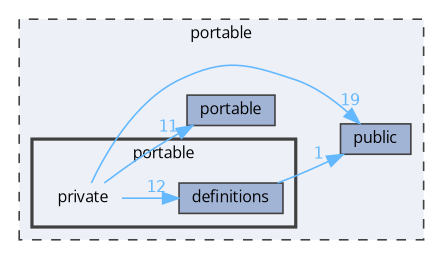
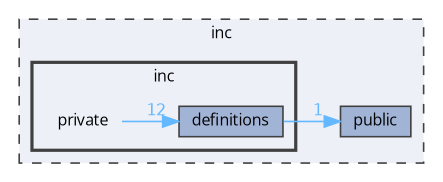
  digraph {
    compound=true
    rankdir=LR
    fontname="Open Sans"
    node [fontname="Open Sans" fontsize=10 shape=box color=grey25 fillcolor="#a2b4d6" style=filled]
    edge [color=steelblue1 fontcolor=steelblue1 fontname="Open Sans" fontsize=10 labeldistance=1.5 labelfontname=Helvetica labelfontsize=10]
    n1 [height=0.2 label=private shape=plaintext width=0.4 color="" fillcolor="" style=""]
    n2 [height=0.2 label=definitions width=0.4]
-   n3 [height=0.2 label=portable width=0.4]
    n4 [height=0.2 label=public width=0.4]
    subgraph cluster_1 {
      bgcolor="#edf0f7"
      fontsize=10
-     label=portable
+     label=inc
      pencolor=grey25
      style="filled,dashed"
-     n3
      n4
      subgraph cluster_2 {
        bgcolor="#edf0f7"
        fontsize=10
        pencolor=grey25
        style="filled,bold"
        n1
        n2
      }
    }
    n1 -> n2 [headlabel=12]
-   n1 -> n3 [headlabel=11]
-   n1 -> n4 [headlabel=19]
    n2 -> n4 [headlabel=1]
  }
